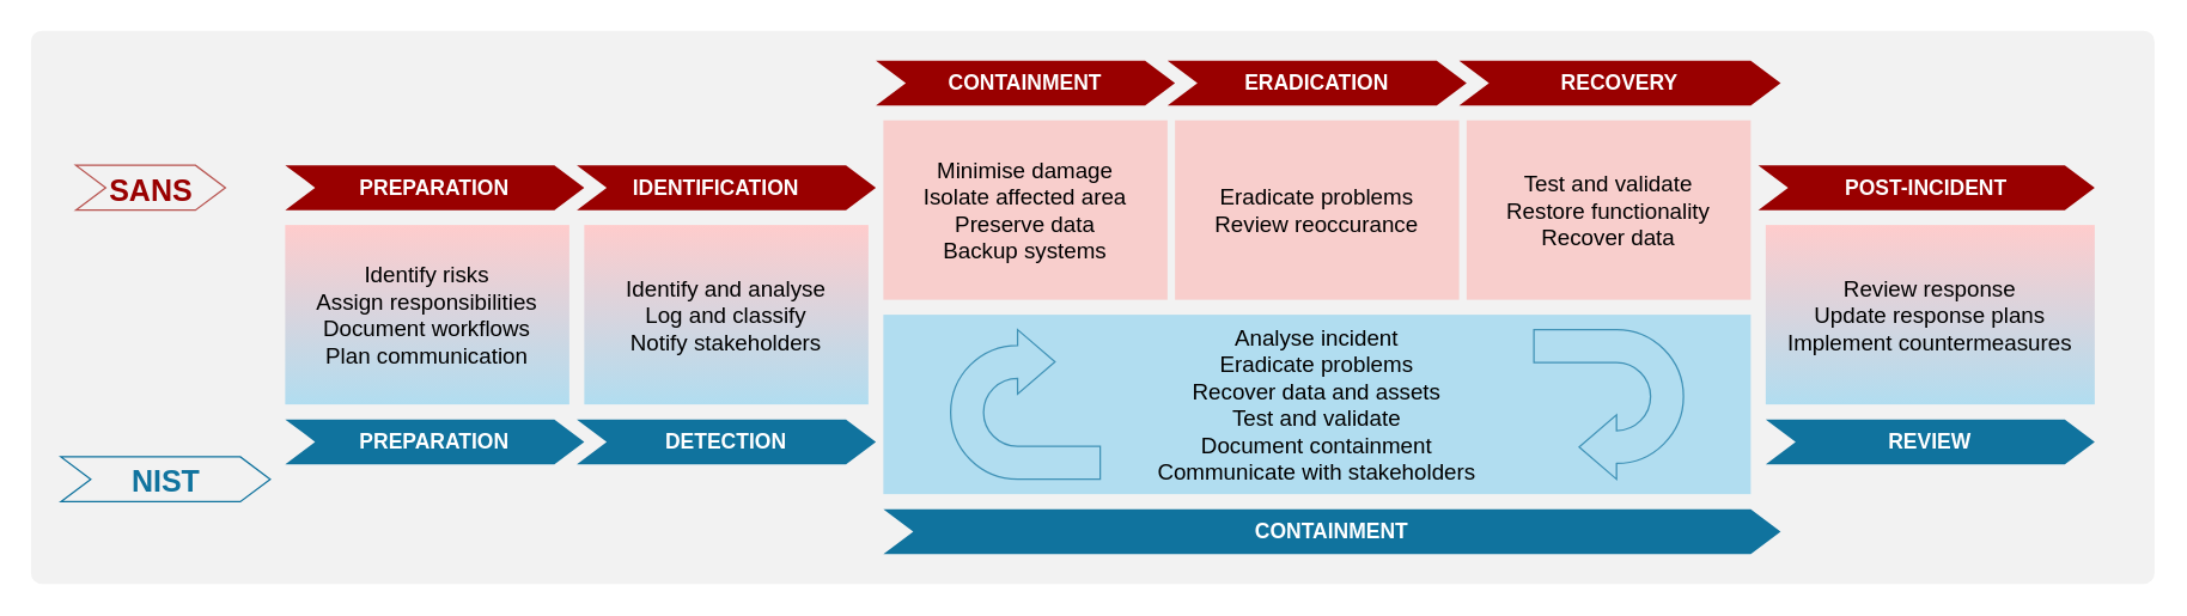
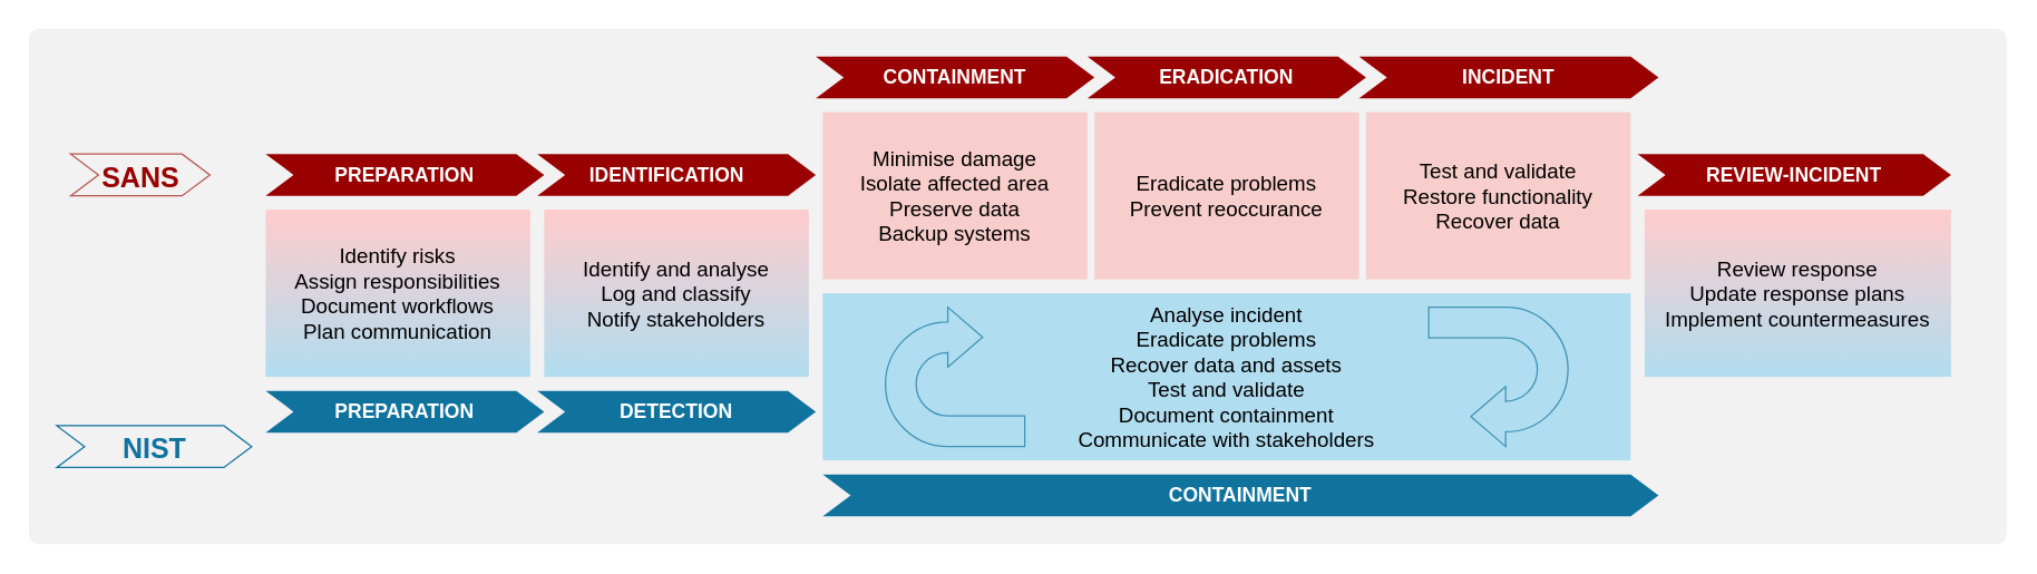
  <mxCell id="0" style=";html=1;" />
  <mxCell id="1" style=";html=1;" parent="0" />
  <mxCell id="2" value="" style="rounded=1;whiteSpace=wrap;html=1;labelBackgroundColor=none;labelBorderColor=none;strokeColor=none;fontSize=22;fontColor=#E6FFCC;fillColor=#F2F2F2;arcSize=2;" vertex="1" parent="1"><mxGeometry x="20" y="20" width="1420" height="370" as="geometry" /></mxCell>
  <mxCell id="3" value="NIST" style="html=1;shape=mxgraph.infographic.ribbonSimple;notch1=20;notch2=20;fillColor=none;strokeColor=#10739E;align=center;verticalAlign=middle;fontSize=20;fontStyle=1;fontColor=#10739E;spacing=0;spacingBottom=0;spacingTop=1;" vertex="1" parent="1"><mxGeometry x="40" y="305" width="140" height="30" as="geometry" /></mxCell>
  <mxCell id="4" value="SANS" style="html=1;shape=mxgraph.infographic.ribbonSimple;notch1=20;notch2=20;fillColor=none;strokeColor=#b85450;align=center;verticalAlign=middle;fontSize=20;fontStyle=1;fontColor=#990000;spacing=0;spacingTop=1;" vertex="1" parent="1"><mxGeometry x="50" y="110" width="100" height="30" as="geometry" /></mxCell>
  <mxCell id="5" value="PREPARATION" style="shape=step;perimeter=stepPerimeter;whiteSpace=wrap;html=1;fixedSize=1;size=20;fillColor=#10739E;strokeColor=none;fontSize=14;fontStyle=1;align=center;fontColor=#ffffff;" vertex="1" parent="1"><mxGeometry x="190" y="280" width="200" height="30" as="geometry" /></mxCell>
  <mxCell id="6" value="Identify risks&lt;br&gt;&lt;div style=&quot;font-size: 15px;&quot;&gt;Assign responsibilities&lt;br&gt;&lt;/div&gt;&lt;div style=&quot;font-size: 15px;&quot;&gt;Document workflows&lt;/div&gt;&lt;div style=&quot;font-size: 15px;&quot;&gt;Plan communication&lt;br style=&quot;font-size: 15px;&quot;&gt;&lt;/div&gt;" style="shape=rect;fillColor=#B1DDF0;strokeColor=none;fontSize=15;html=1;whiteSpace=wrap;align=center;verticalAlign=middle;spacing=5;gradientColor=#FFCCCC;gradientDirection=north;" vertex="1" parent="1"><mxGeometry x="190" y="150" width="190" height="120" as="geometry" /></mxCell>
  <mxCell id="7" value="DETECTION" style="shape=step;perimeter=stepPerimeter;whiteSpace=wrap;html=1;fixedSize=1;size=20;fillColor=#10739E;strokeColor=none;fontSize=14;fontStyle=1;align=center;fontColor=#ffffff;" vertex="1" parent="1"><mxGeometry x="385" y="280" width="200" height="30" as="geometry" /></mxCell>
  <mxCell id="8" value="&lt;div style=&quot;font-size: 15px;&quot;&gt;Identify and analyse&lt;br&gt;&lt;/div&gt;&lt;div style=&quot;font-size: 15px;&quot;&gt;Log and classify&lt;br&gt;&lt;/div&gt;&lt;div&gt;Notify stakeholders&lt;br&gt;&lt;/div&gt;" style="shape=rect;fillColor=#B1DDF0;strokeColor=none;fontSize=15;html=1;whiteSpace=wrap;align=center;verticalAlign=middle;spacing=5;gradientColor=#FFCCCC;gradientDirection=north;" vertex="1" parent="1"><mxGeometry x="390" y="150" width="190" height="120" as="geometry" /></mxCell>
  <mxCell id="9" value="CONTAINMENT" style="shape=step;perimeter=stepPerimeter;whiteSpace=wrap;html=1;fixedSize=1;size=20;fillColor=#10739E;strokeColor=none;fontSize=14;fontStyle=1;align=center;fontColor=#ffffff;" vertex="1" parent="1"><mxGeometry x="590" y="340" width="600" height="30" as="geometry" /></mxCell>
  <mxCell id="10" value="&lt;div style=&quot;font-size: 15px;&quot;&gt;Analyse incident&lt;br style=&quot;font-size: 15px;&quot;&gt;&lt;/div&gt;&lt;div style=&quot;font-size: 15px;&quot;&gt;Eradicate problems&lt;br style=&quot;font-size: 15px;&quot;&gt;&lt;/div&gt;&lt;div style=&quot;font-size: 15px;&quot;&gt;Recover data and assets&lt;/div&gt;&lt;div style=&quot;font-size: 15px;&quot;&gt;Test and validate&lt;br style=&quot;font-size: 15px;&quot;&gt;&lt;/div&gt;&lt;div style=&quot;font-size: 15px;&quot;&gt;Document containment&lt;br style=&quot;font-size: 15px;&quot;&gt;&lt;/div&gt;&lt;div style=&quot;font-size: 15px;&quot;&gt;Communicate with stakeholders&lt;br style=&quot;font-size: 15px;&quot;&gt;&lt;/div&gt;" style="shape=rect;fillColor=#B1DDF0;strokeColor=none;fontSize=15;html=1;whiteSpace=wrap;align=center;verticalAlign=middle;spacing=5;" vertex="1" parent="1"><mxGeometry x="590" y="210" width="580" height="120" as="geometry" /></mxCell>
- <mxCell id="11" value="REVIEW" style="shape=step;perimeter=stepPerimeter;whiteSpace=wrap;html=1;fixedSize=1;size=20;fillColor=#10739E;strokeColor=none;fontSize=14;fontStyle=1;align=center;fontColor=#ffffff;" vertex="1" parent="1"><mxGeometry x="1180" y="280" width="220" height="30" as="geometry" /></mxCell>
  <mxCell id="12" value="PREPARATION" style="shape=step;perimeter=stepPerimeter;whiteSpace=wrap;html=1;fixedSize=1;size=20;fillColor=#990000;strokeColor=none;fontSize=14;fontStyle=1;align=center;fontColor=#FFFFFF;" vertex="1" parent="1"><mxGeometry x="190" y="110" width="200" height="30" as="geometry" /></mxCell>
  <mxCell id="13" value="IDENTIFICATION&lt;span style=&quot;white-space: pre;&quot;&gt;&#09;&lt;/span&gt;" style="shape=step;perimeter=stepPerimeter;whiteSpace=wrap;html=1;fixedSize=1;size=20;fillColor=#990000;strokeColor=none;fontSize=14;fontStyle=1;align=center;fontColor=#FFFFFF;" vertex="1" parent="1"><mxGeometry x="385" y="110" width="200" height="30" as="geometry" /></mxCell>
  <mxCell id="14" value="CONTAINMENT" style="shape=step;perimeter=stepPerimeter;whiteSpace=wrap;html=1;fixedSize=1;size=20;fillColor=#990000;strokeColor=none;fontSize=14;fontStyle=1;align=center;fontColor=#FFFFFF;" vertex="1" parent="1"><mxGeometry x="585" y="40" width="200" height="30" as="geometry" /></mxCell>
  <mxCell id="15" value="&lt;div style=&quot;font-size: 15px;&quot;&gt;Minimise damage&lt;/div&gt;&lt;div style=&quot;font-size: 15px;&quot;&gt;Isolate affected area&lt;/div&gt;&lt;div style=&quot;font-size: 15px;&quot;&gt;Preserve data&lt;/div&gt;&lt;div style=&quot;font-size: 15px;&quot;&gt;Backup systems&lt;br style=&quot;font-size: 15px;&quot;&gt;&lt;/div&gt;" style="shape=rect;fillColor=#f8cecc;strokeColor=none;fontSize=15;html=1;whiteSpace=wrap;align=center;verticalAlign=middle;spacing=5;" vertex="1" parent="1"><mxGeometry x="590" y="80" width="190" height="120" as="geometry" /></mxCell>
  <mxCell id="16" value="ERADICATION" style="shape=step;perimeter=stepPerimeter;whiteSpace=wrap;html=1;fixedSize=1;size=20;fillColor=#990000;strokeColor=none;fontSize=14;fontStyle=1;align=center;fontColor=#FFFFFF;" vertex="1" parent="1"><mxGeometry x="780" y="40" width="200" height="30" as="geometry" /></mxCell>
- <mxCell id="17" value="&lt;div style=&quot;font-size: 15px;&quot;&gt;Eradicate problems&lt;/div&gt;&lt;div style=&quot;font-size: 15px;&quot;&gt;Review reoccurance&lt;br style=&quot;font-size: 15px;&quot;&gt;&lt;/div&gt;" style="shape=rect;fillColor=#f8cecc;strokeColor=none;fontSize=15;html=1;whiteSpace=wrap;align=center;verticalAlign=middle;spacing=5;" vertex="1" parent="1"><mxGeometry x="785" y="80" width="190" height="120" as="geometry" /></mxCell>
- <mxCell id="18" value="RECOVERY" style="shape=step;perimeter=stepPerimeter;whiteSpace=wrap;html=1;fixedSize=1;size=20;fillColor=#990000;strokeColor=none;fontSize=14;fontStyle=1;align=center;fontColor=#FFFFFF;" vertex="1" parent="1"><mxGeometry x="975" y="40" width="215" height="30" as="geometry" /></mxCell>
+ <mxCell id="17" value="&lt;div style=&quot;font-size: 15px;&quot;&gt;Eradicate problems&lt;/div&gt;&lt;div style=&quot;font-size: 15px;&quot;&gt;Prevent reoccurance&lt;br style=&quot;font-size: 15px;&quot;&gt;&lt;/div&gt;" style="shape=rect;fillColor=#f8cecc;strokeColor=none;fontSize=15;html=1;whiteSpace=wrap;align=center;verticalAlign=middle;spacing=5;" vertex="1" parent="1"><mxGeometry x="785" y="80" width="190" height="120" as="geometry" /></mxCell>
+ <mxCell id="18" value="INCIDENT" style="shape=step;perimeter=stepPerimeter;whiteSpace=wrap;html=1;fixedSize=1;size=20;fillColor=#990000;strokeColor=none;fontSize=14;fontStyle=1;align=center;fontColor=#FFFFFF;" vertex="1" parent="1"><mxGeometry x="975" y="40" width="215" height="30" as="geometry" /></mxCell>
  <mxCell id="19" value="&lt;div style=&quot;font-size: 15px;&quot;&gt;Test and validate&lt;/div&gt;&lt;div&gt;Restore functionality &lt;br&gt;&lt;/div&gt;&lt;div&gt;Recover data&lt;/div&gt;" style="shape=rect;fillColor=#f8cecc;strokeColor=none;fontSize=15;html=1;whiteSpace=wrap;align=center;verticalAlign=middle;spacing=5;" vertex="1" parent="1"><mxGeometry x="980" y="80" width="190" height="120" as="geometry" /></mxCell>
- <mxCell id="20" value="POST-INCIDENT" style="shape=step;perimeter=stepPerimeter;whiteSpace=wrap;html=1;fixedSize=1;size=20;fillColor=#990000;strokeColor=none;fontSize=14;fontStyle=1;align=center;fontColor=#FFFFFF;" vertex="1" parent="1"><mxGeometry x="1175" y="110" width="225" height="30" as="geometry" /></mxCell>
+ <mxCell id="20" value="REVIEW-INCIDENT" style="shape=step;perimeter=stepPerimeter;whiteSpace=wrap;html=1;fixedSize=1;size=20;fillColor=#990000;strokeColor=none;fontSize=14;fontStyle=1;align=center;fontColor=#FFFFFF;" vertex="1" parent="1"><mxGeometry x="1175" y="110" width="225" height="30" as="geometry" /></mxCell>
  <mxCell id="21" value="&lt;div style=&quot;font-size: 15px;&quot;&gt;Review response&lt;/div&gt;&lt;div style=&quot;font-size: 15px;&quot;&gt;Update response plans&lt;/div&gt;&lt;div style=&quot;font-size: 15px;&quot;&gt;Implement countermeasures&lt;br&gt;&lt;/div&gt;" style="shape=rect;fillColor=#B1DDF0;strokeColor=none;fontSize=15;html=1;whiteSpace=wrap;align=center;verticalAlign=middle;spacing=5;gradientColor=#FFCCCC;gradientDirection=north;" vertex="1" parent="1"><mxGeometry x="1180" y="150" width="220" height="120" as="geometry" /></mxCell>
  <mxCell id="22" value="" style="html=1;shadow=0;dashed=0;align=center;verticalAlign=middle;shape=mxgraph.arrows2.uTurnArrow;dy=11;arrowHead=43;dx2=25;labelBackgroundColor=none;labelBorderColor=none;strokeColor=#10739E;fontSize=14;fillColor=none;fontColor=#10739E;opacity=70;fontStyle=1;" vertex="1" parent="1"><mxGeometry x="635" y="220" width="100" height="100" as="geometry" /></mxCell>
  <mxCell id="23" value="" style="html=1;shadow=0;dashed=0;align=center;verticalAlign=middle;shape=mxgraph.arrows2.uTurnArrow;dy=11;arrowHead=43;dx2=25;labelBackgroundColor=none;labelBorderColor=none;strokeColor=#10739E;fontSize=14;fillColor=none;direction=west;fontColor=#10739E;opacity=70;fontStyle=1;" vertex="1" parent="1"><mxGeometry x="1025" y="220" width="100" height="100" as="geometry" /></mxCell>
